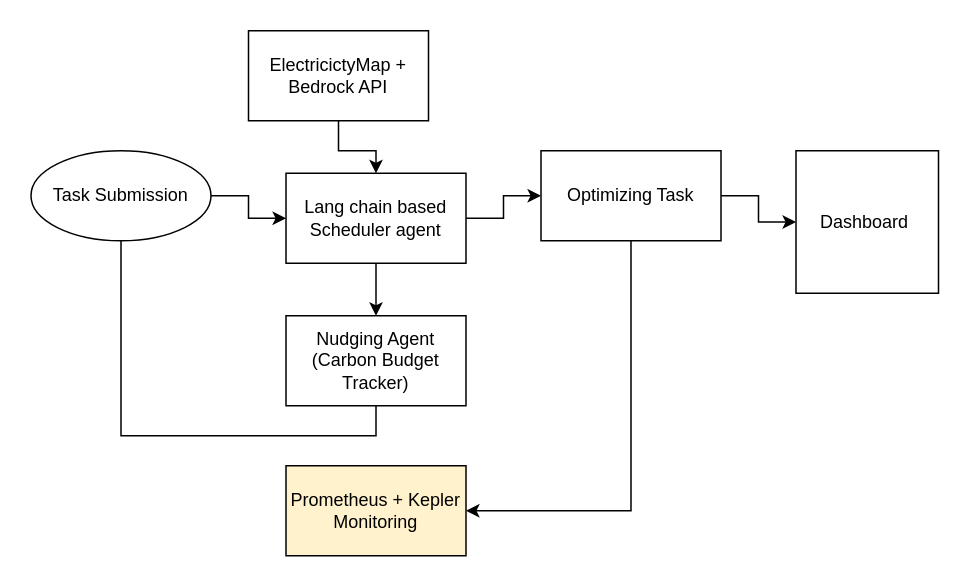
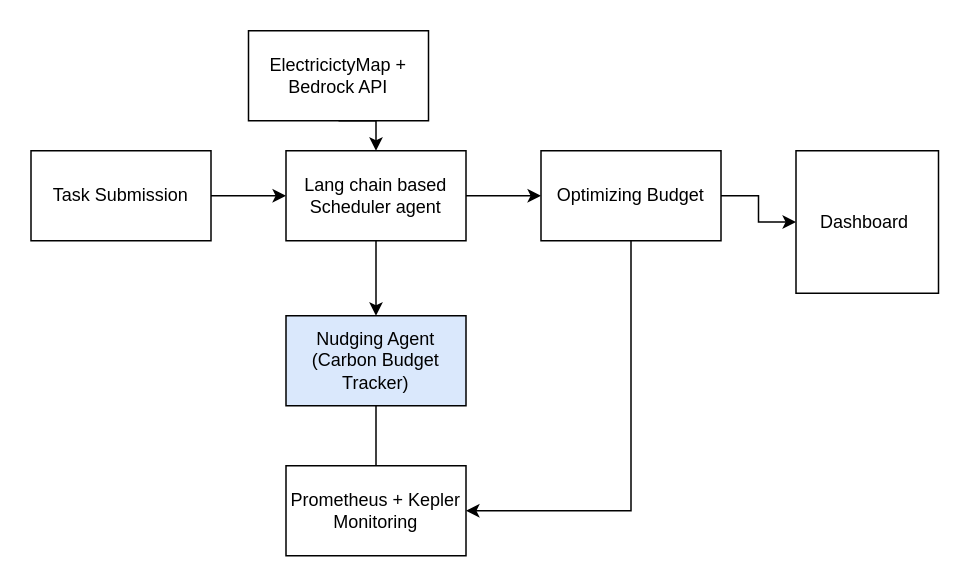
  <mxCell id="0" />
  <mxCell id="1" parent="0" />
  <mxCell id="2" style="edgeStyle=orthogonalEdgeStyle;rounded=0;orthogonalLoop=1;jettySize=auto;html=1;exitX=1;exitY=0.5;exitDx=0;exitDy=0;entryX=0;entryY=0.5;entryDx=0;entryDy=0;" edge="1" parent="1" source="3" target="10"><mxGeometry relative="1" as="geometry" /></mxCell>
- <mxCell id="3" value="Task Submission" style="ellipse;whiteSpace=wrap;html=1;" vertex="1" parent="1"><mxGeometry x="20" y="100" width="120" height="60" as="geometry" /></mxCell>
- <mxCell id="4" style="edgeStyle=orthogonalEdgeStyle;rounded=0;orthogonalLoop=1;jettySize=auto;html=1;exitX=0.5;exitY=1;exitDx=0;exitDy=0;endArrow=none;endFill=0;" edge="1" parent="1" source="5" target="3"><mxGeometry relative="1" as="geometry" /></mxCell>
- <mxCell id="5" value="Nudging Agent (Carbon Budget Tracker)" style="rounded=0;whiteSpace=wrap;html=1;" vertex="1" parent="1"><mxGeometry x="190" y="210" width="120" height="60" as="geometry" /></mxCell>
+ <mxCell id="3" value="Task Submission" style="rounded=0;whiteSpace=wrap;html=1;" vertex="1" parent="1"><mxGeometry x="20" y="100" width="120" height="60" as="geometry" /></mxCell>
+ <mxCell id="4" style="edgeStyle=orthogonalEdgeStyle;rounded=0;orthogonalLoop=1;jettySize=auto;html=1;exitX=0.5;exitY=1;exitDx=0;exitDy=0;entryX=0.5;entryY=0;entryDx=0;entryDy=0;endArrow=none;endFill=0;" edge="1" parent="1" source="5" target="15"><mxGeometry relative="1" as="geometry" /></mxCell>
+ <mxCell id="5" value="Nudging Agent (Carbon Budget Tracker)" style="rounded=0;whiteSpace=wrap;html=1;fillColor=#dae8fc;" vertex="1" parent="1"><mxGeometry x="190" y="210" width="120" height="60" as="geometry" /></mxCell>
  <mxCell id="6" style="edgeStyle=orthogonalEdgeStyle;rounded=0;orthogonalLoop=1;jettySize=auto;html=1;exitX=0.5;exitY=1;exitDx=0;exitDy=0;entryX=0.5;entryY=0;entryDx=0;entryDy=0;" edge="1" parent="1" source="7" target="10"><mxGeometry relative="1" as="geometry" /></mxCell>
  <mxCell id="7" value="ElectricictyMap + Bedrock API" style="rounded=0;whiteSpace=wrap;html=1;" vertex="1" parent="1"><mxGeometry x="165" y="20" width="120" height="60" as="geometry" /></mxCell>
  <mxCell id="8" style="edgeStyle=orthogonalEdgeStyle;rounded=0;orthogonalLoop=1;jettySize=auto;html=1;exitX=1;exitY=0.5;exitDx=0;exitDy=0;entryX=0;entryY=0.5;entryDx=0;entryDy=0;" edge="1" parent="1" source="10" target="14"><mxGeometry relative="1" as="geometry" /></mxCell>
  <mxCell id="9" style="edgeStyle=orthogonalEdgeStyle;rounded=0;orthogonalLoop=1;jettySize=auto;html=1;exitX=0.5;exitY=1;exitDx=0;exitDy=0;entryX=0.5;entryY=0;entryDx=0;entryDy=0;" edge="1" parent="1" source="10" target="5"><mxGeometry relative="1" as="geometry" /></mxCell>
- <mxCell id="10" value="Lang chain based Scheduler agent" style="rounded=0;whiteSpace=wrap;html=1;" vertex="1" parent="1"><mxGeometry x="190" y="115" width="120" height="60" as="geometry" /></mxCell>
+ <mxCell id="10" value="Lang chain based Scheduler agent" style="rounded=0;whiteSpace=wrap;html=1;" vertex="1" parent="1"><mxGeometry x="190" y="100" width="120" height="60" as="geometry" /></mxCell>
  <mxCell id="11" value="Dashboard&amp;nbsp;" style="rounded=0;whiteSpace=wrap;html=1;" vertex="1" parent="1"><mxGeometry x="530" y="100" width="95" height="95" as="geometry" /></mxCell>
  <mxCell id="12" style="edgeStyle=orthogonalEdgeStyle;rounded=0;orthogonalLoop=1;jettySize=auto;html=1;exitX=1;exitY=0.5;exitDx=0;exitDy=0;entryX=0;entryY=0.5;entryDx=0;entryDy=0;" edge="1" parent="1" source="14" target="11"><mxGeometry relative="1" as="geometry" /></mxCell>
  <mxCell id="13" style="edgeStyle=orthogonalEdgeStyle;rounded=0;orthogonalLoop=1;jettySize=auto;html=1;exitX=0.5;exitY=1;exitDx=0;exitDy=0;entryX=1;entryY=0.5;entryDx=0;entryDy=0;" edge="1" parent="1" source="14" target="15"><mxGeometry relative="1" as="geometry" /></mxCell>
- <mxCell id="14" value="Optimizing Task" style="rounded=0;whiteSpace=wrap;html=1;" vertex="1" parent="1"><mxGeometry x="360" y="100" width="120" height="60" as="geometry" /></mxCell>
- <mxCell id="15" value="Prometheus + Kepler Monitoring" style="rounded=0;whiteSpace=wrap;html=1;fillColor=#fff2cc;" vertex="1" parent="1"><mxGeometry x="190" y="310" width="120" height="60" as="geometry" /></mxCell>
+ <mxCell id="14" value="Optimizing Budget" style="rounded=0;whiteSpace=wrap;html=1;" vertex="1" parent="1"><mxGeometry x="360" y="100" width="120" height="60" as="geometry" /></mxCell>
+ <mxCell id="15" value="Prometheus + Kepler Monitoring" style="rounded=0;whiteSpace=wrap;html=1;" vertex="1" parent="1"><mxGeometry x="190" y="310" width="120" height="60" as="geometry" /></mxCell>
